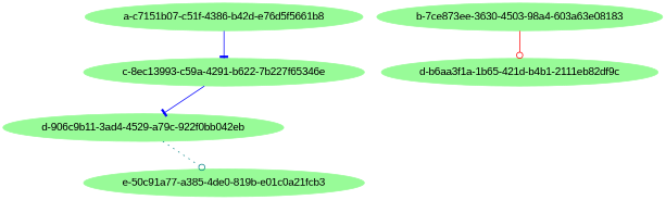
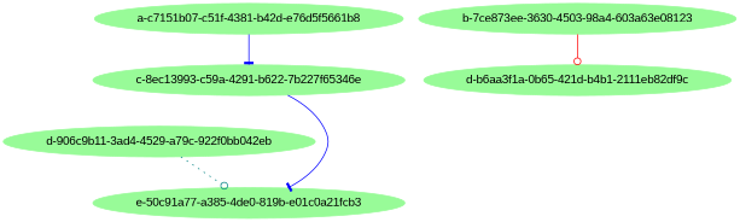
  digraph {
    fontname="Liberation Sans"
    node [color=palegreen fontname="Liberation Sans" style=filled]
    edge [arrowhead=tee color=blue fontname="Liberation Sans" style=solid]
-   "a-c7151b07-c51f-4386-b42d-e76d5f5661b8"
+   "a-c7151b07-c51f-4386-b42d-e76d5f5661b8" [label="a-c7151b07-c51f-4381-b42d-e76d5f5661b8"]
    "c-8ec13993-c59a-4291-b622-7b227f65346e"
-   "b-7ce873ee-3630-4503-98a4-603a63e08123" [label="b-7ce873ee-3630-4503-98a4-603a63e08183"]
-   "d-b6aa3f1a-1b65-421d-b4b1-2111eb82df9c"
+   "b-7ce873ee-3630-4503-98a4-603a63e08123"
+   "d-b6aa3f1a-1b65-421d-b4b1-2111eb82df9c" [label="d-b6aa3f1a-0b65-421d-b4b1-2111eb82df9c"]
    "d-906c9b11-3ad4-4529-a79c-922f0bb042eb"
    "e-50c91a77-a385-4de0-819b-e01c0a21fcb3"
    "a-c7151b07-c51f-4386-b42d-e76d5f5661b8" -> "c-8ec13993-c59a-4291-b622-7b227f65346e"
-   "c-8ec13993-c59a-4291-b622-7b227f65346e" -> "d-906c9b11-3ad4-4529-a79c-922f0bb042eb"
+   "c-8ec13993-c59a-4291-b622-7b227f65346e" -> "e-50c91a77-a385-4de0-819b-e01c0a21fcb3"
    "b-7ce873ee-3630-4503-98a4-603a63e08123" -> "d-b6aa3f1a-1b65-421d-b4b1-2111eb82df9c" [arrowhead=odot color=red]
    "d-906c9b11-3ad4-4529-a79c-922f0bb042eb" -> "e-50c91a77-a385-4de0-819b-e01c0a21fcb3" [arrowhead=odot color=teal style=dotted]
  }
